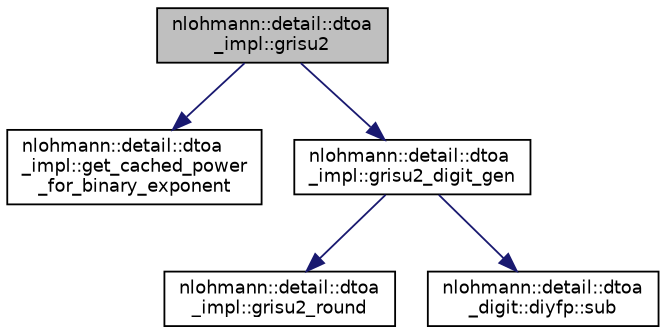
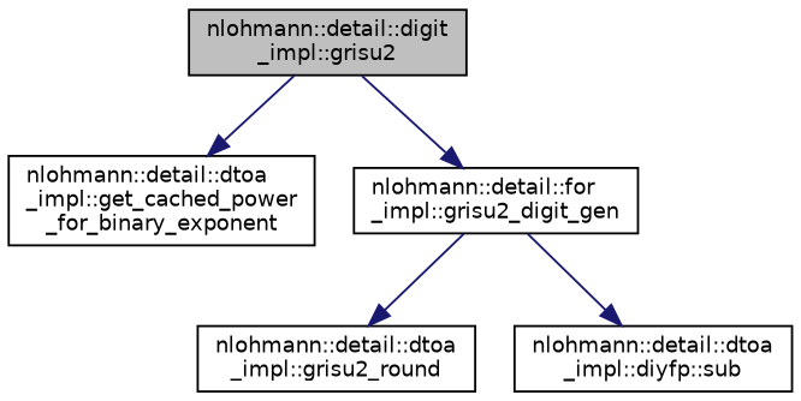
  digraph {
    rankdir=TB
    node [color=black fillcolor=white fontname=Helvetica fontsize=10 shape=record style=filled]
    edge [color=midnightblue fontname=Helvetica fontsize=10 labelfontname=Helvetica labelfontsize=10 style=solid]
-   n1 [fillcolor=grey75 fontcolor=black height=0.2 label="nlohmann::detail::dtoa\l_impl::grisu2" width=0.4]
+   n1 [fillcolor=grey75 fontcolor=black height=0.2 label="nlohmann::detail::digit\l_impl::grisu2" width=0.4]
    n2 [height=0.2 label="nlohmann::detail::dtoa\l_impl::get_cached_power\l_for_binary_exponent" width=0.4]
-   n3 [height=0.2 label="nlohmann::detail::dtoa\l_impl::grisu2_digit_gen" width=0.4]
+   n3 [height=0.2 label="nlohmann::detail::for\l_impl::grisu2_digit_gen" width=0.4]
    n4 [height=0.2 label="nlohmann::detail::dtoa\l_impl::grisu2_round" width=0.4]
-   n5 [height=0.2 label="nlohmann::detail::dtoa\l_digit::diyfp::sub" width=0.4]
+   n5 [height=0.2 label="nlohmann::detail::dtoa\l_impl::diyfp::sub" width=0.4]
    n1 -> n2
    n1 -> n3
    n3 -> n4
    n3 -> n5
  }
